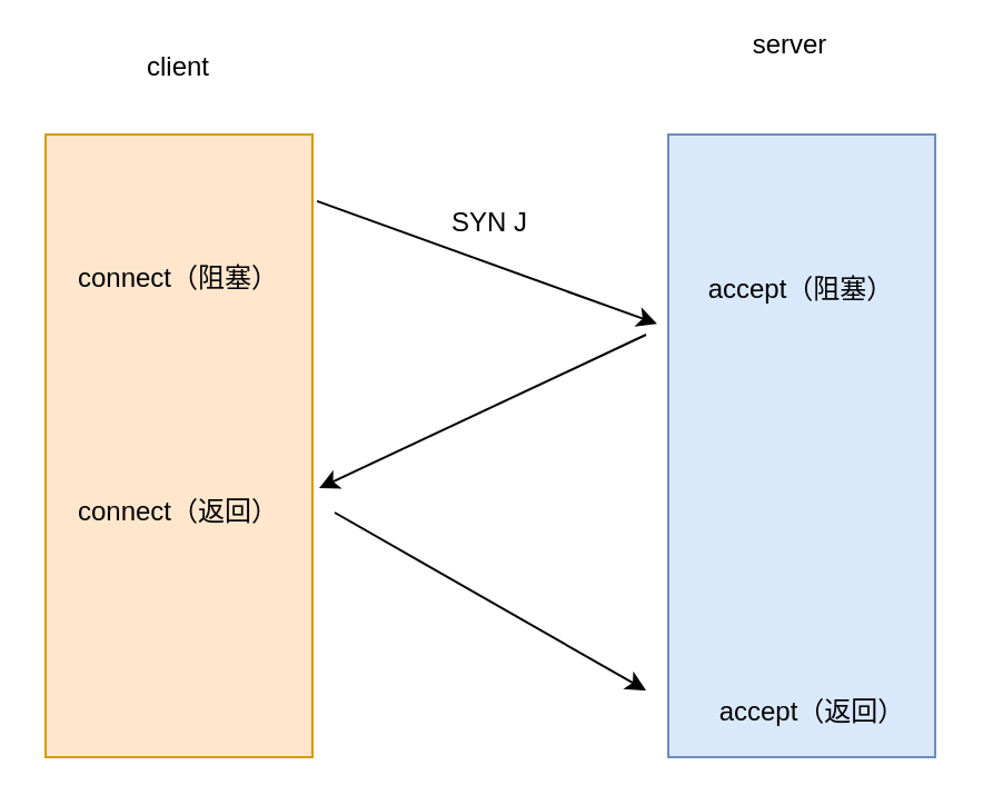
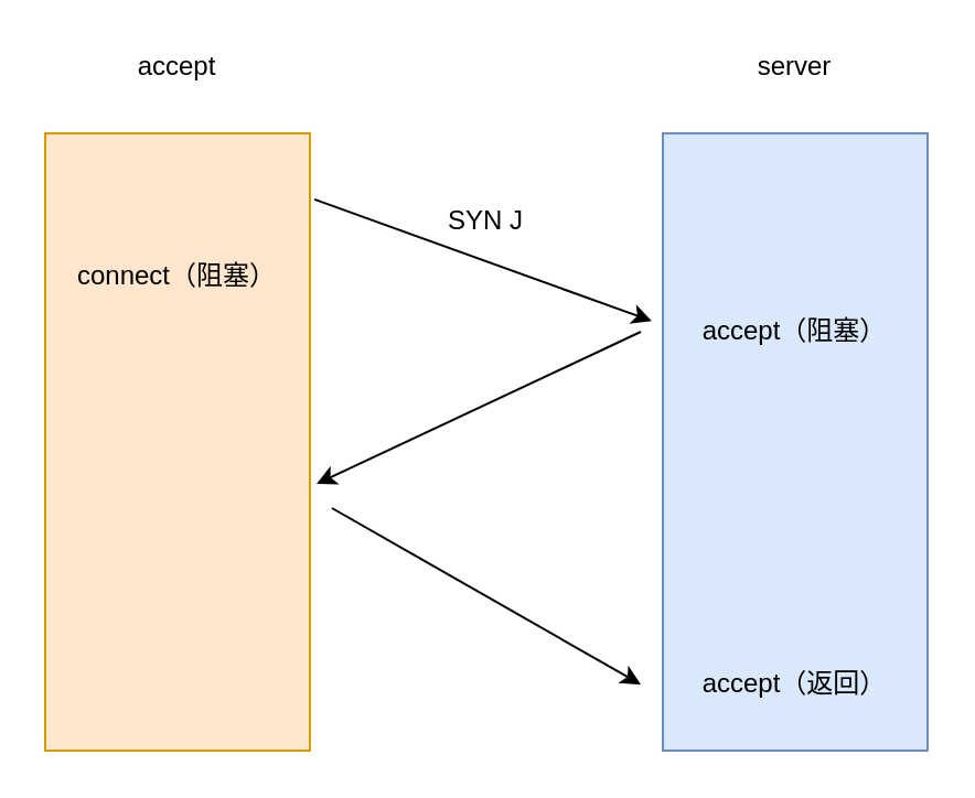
  <mxCell id="0" />
  <mxCell id="1" parent="0" />
  <mxCell id="2" value="" style="rounded=0;whiteSpace=wrap;html=1;fillColor=#ffe6cc;strokeColor=#d79b00;" vertex="1" parent="1"><mxGeometry x="20" y="60" width="120" height="280" as="geometry" /></mxCell>
  <mxCell id="3" value="" style="rounded=0;whiteSpace=wrap;html=1;fillColor=#dae8fc;strokeColor=#6c8ebf;" vertex="1" parent="1"><mxGeometry x="300" y="60" width="120" height="280" as="geometry" /></mxCell>
- <mxCell id="4" value="client" style="text;html=1;strokeColor=none;fillColor=none;align=center;verticalAlign=middle;whiteSpace=wrap;rounded=0;" vertex="1" parent="1"><mxGeometry x="60" y="20" width="40" height="20" as="geometry" /></mxCell>
- <mxCell id="5" value="server" style="text;html=1;strokeColor=none;fillColor=none;align=center;verticalAlign=middle;whiteSpace=wrap;rounded=0;" vertex="1" parent="1"><mxGeometry x="335" y="10" width="40" height="20" as="geometry" /></mxCell>
+ <mxCell id="4" value="accept" style="text;html=1;strokeColor=none;fillColor=none;align=center;verticalAlign=middle;whiteSpace=wrap;rounded=0;" vertex="1" parent="1"><mxGeometry x="60" y="20" width="40" height="20" as="geometry" /></mxCell>
+ <mxCell id="5" value="server" style="text;html=1;strokeColor=none;fillColor=none;align=center;verticalAlign=middle;whiteSpace=wrap;rounded=0;" vertex="1" parent="1"><mxGeometry x="340" y="20" width="40" height="20" as="geometry" /></mxCell>
  <mxCell id="6" value="connect（阻塞）" style="text;html=1;strokeColor=none;fillColor=none;align=center;verticalAlign=middle;whiteSpace=wrap;rounded=0;" vertex="1" parent="1"><mxGeometry x="30" y="115" width="100" height="20" as="geometry" /></mxCell>
- <mxCell id="7" value="connect（返回）" style="text;html=1;strokeColor=none;fillColor=none;align=center;verticalAlign=middle;whiteSpace=wrap;rounded=0;" vertex="1" parent="1"><mxGeometry x="30" y="220" width="100" height="20" as="geometry" /></mxCell>
- <mxCell id="8" value="accept（阻塞）" style="text;html=1;strokeColor=none;fillColor=none;align=center;verticalAlign=middle;whiteSpace=wrap;rounded=0;" vertex="1" parent="1"><mxGeometry x="310" y="120" width="100" height="20" as="geometry" /></mxCell>
+ <mxCell id="8" value="accept（阻塞）" style="text;html=1;strokeColor=none;fillColor=none;align=center;verticalAlign=middle;whiteSpace=wrap;rounded=0;" vertex="1" parent="1"><mxGeometry x="310" y="140" width="100" height="20" as="geometry" /></mxCell>
  <mxCell id="9" style="edgeStyle=orthogonalEdgeStyle;rounded=0;orthogonalLoop=1;jettySize=auto;html=1;exitX=0.5;exitY=1;exitDx=0;exitDy=0;" edge="1" parent="1" source="8" target="8"><mxGeometry relative="1" as="geometry" /></mxCell>
  <mxCell id="10" value="" style="endArrow=classic;html=1;exitX=1.017;exitY=0.107;exitDx=0;exitDy=0;exitPerimeter=0;entryX=-0.042;entryY=0.304;entryDx=0;entryDy=0;entryPerimeter=0;" edge="1" parent="1" source="2" target="3"><mxGeometry width="50" height="50" relative="1" as="geometry"><mxPoint x="190" y="180" as="sourcePoint" /><mxPoint x="240" y="130" as="targetPoint" /></mxGeometry></mxCell>
- <mxCell id="11" value="accept（返回）" style="text;html=1;strokeColor=none;fillColor=none;align=center;verticalAlign=middle;whiteSpace=wrap;rounded=0;" vertex="1" parent="1"><mxGeometry x="315" y="310" width="100" height="20" as="geometry" /></mxCell>
+ <mxCell id="11" value="accept（返回）" style="text;html=1;strokeColor=none;fillColor=none;align=center;verticalAlign=middle;whiteSpace=wrap;rounded=0;" vertex="1" parent="1"><mxGeometry x="310" y="300" width="100" height="20" as="geometry" /></mxCell>
  <mxCell id="12" value="SYN J" style="text;html=1;strokeColor=none;fillColor=none;align=center;verticalAlign=middle;whiteSpace=wrap;rounded=0;" vertex="1" parent="1"><mxGeometry x="200" y="90" width="40" height="20" as="geometry" /></mxCell>
  <mxCell id="13" value="" style="endArrow=classic;html=1;entryX=1.025;entryY=0.568;entryDx=0;entryDy=0;entryPerimeter=0;" edge="1" parent="1" target="2"><mxGeometry width="50" height="50" relative="1" as="geometry"><mxPoint x="290" y="150" as="sourcePoint" /><mxPoint x="250" y="220" as="targetPoint" /></mxGeometry></mxCell>
  <mxCell id="14" value="" style="endArrow=classic;html=1;" edge="1" parent="1"><mxGeometry width="50" height="50" relative="1" as="geometry"><mxPoint x="150" y="230" as="sourcePoint" /><mxPoint x="290" y="310" as="targetPoint" /></mxGeometry></mxCell>
